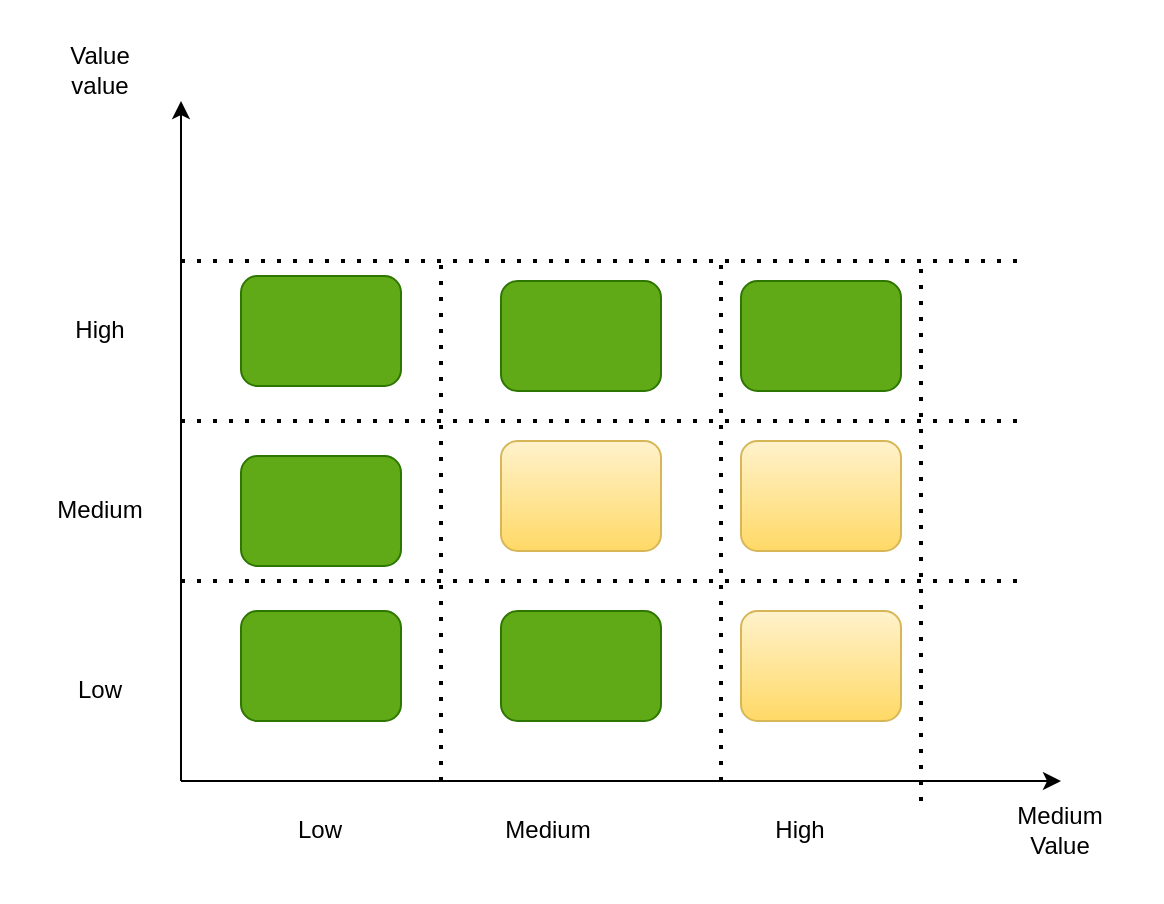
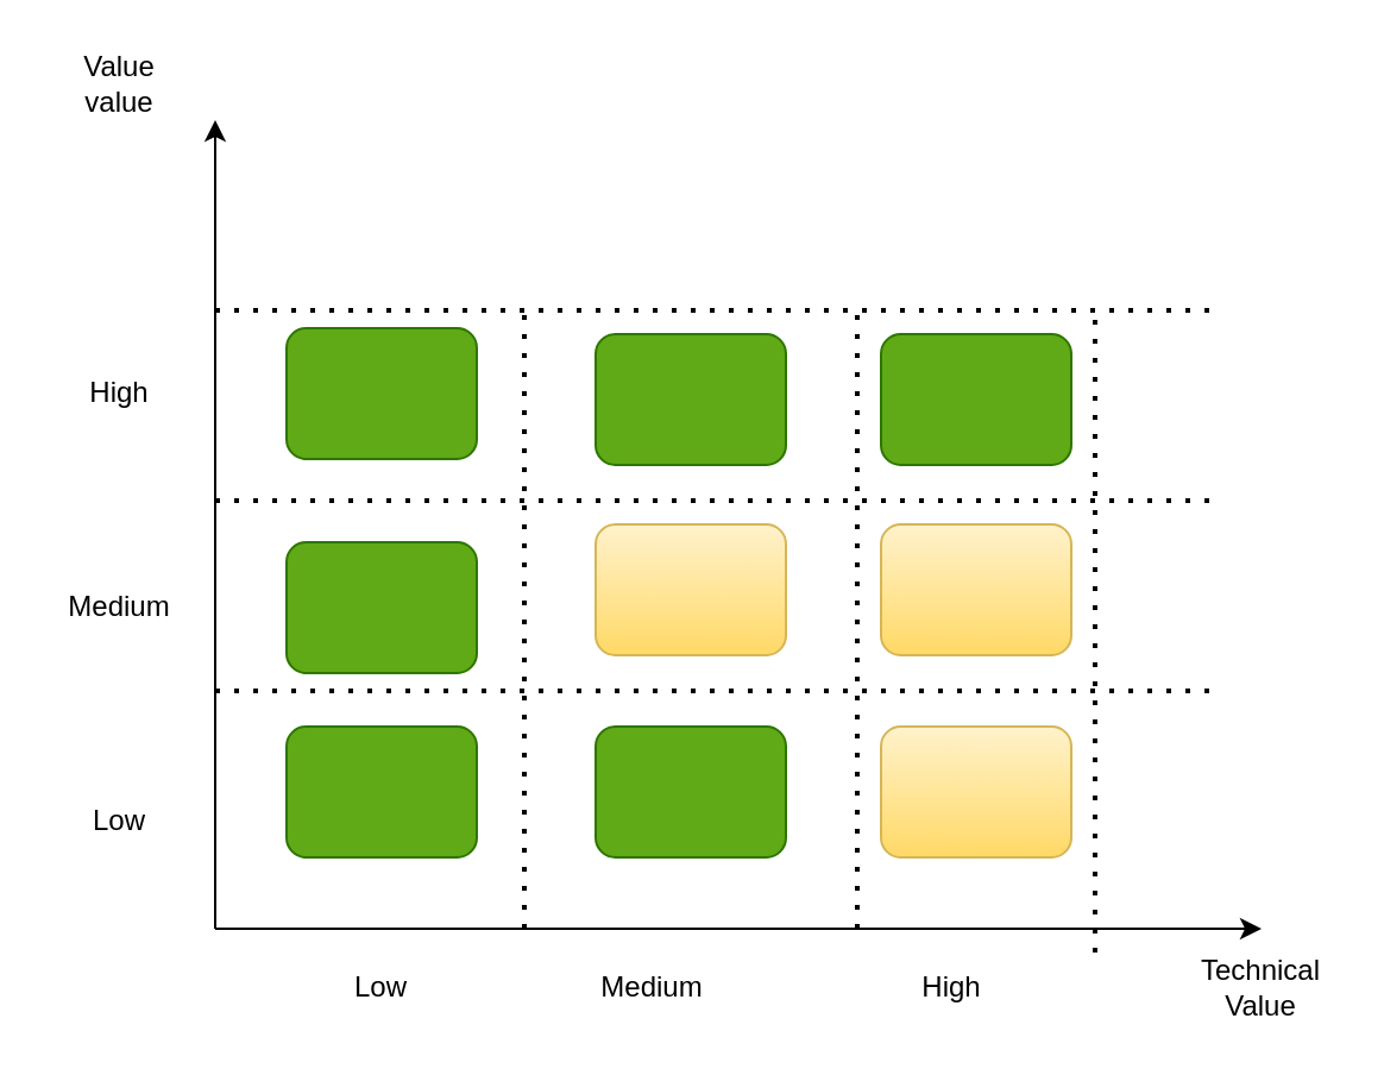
  <mxCell id="0" />
  <mxCell id="1" parent="0" />
  <mxCell id="2" value="" style="endArrow=classic;html=1;rounded=0;" parent="1" edge="1"><mxGeometry width="50" height="50" relative="1" as="geometry"><mxPoint x="90" y="390" as="sourcePoint" /><mxPoint x="90" y="50" as="targetPoint" /></mxGeometry></mxCell>
  <mxCell id="3" value="" style="endArrow=classic;html=1;rounded=0;" parent="1" edge="1"><mxGeometry width="50" height="50" relative="1" as="geometry"><mxPoint x="90" y="390" as="sourcePoint" /><mxPoint x="530" y="390" as="targetPoint" /></mxGeometry></mxCell>
  <mxCell id="4" value="Value&lt;br&gt;value" style="text;html=1;strokeColor=none;fillColor=none;align=center;verticalAlign=middle;whiteSpace=wrap;rounded=0;" parent="1" vertex="1"><mxGeometry x="20" y="20" width="60" height="30" as="geometry" /></mxCell>
- <mxCell id="5" value="Medium&lt;br&gt;Value" style="text;html=1;strokeColor=none;fillColor=none;align=center;verticalAlign=middle;whiteSpace=wrap;rounded=0;" parent="1" vertex="1"><mxGeometry x="500" y="400" width="60" height="30" as="geometry" /></mxCell>
+ <mxCell id="5" value="Technical&lt;br&gt;Value" style="text;html=1;strokeColor=none;fillColor=none;align=center;verticalAlign=middle;whiteSpace=wrap;rounded=0;" parent="1" vertex="1"><mxGeometry x="500" y="400" width="60" height="30" as="geometry" /></mxCell>
  <mxCell id="6" value="" style="endArrow=none;dashed=1;html=1;dashPattern=1 3;strokeWidth=2;rounded=0;" parent="1" edge="1"><mxGeometry width="50" height="50" relative="1" as="geometry"><mxPoint x="90" y="290" as="sourcePoint" /><mxPoint x="510" y="290" as="targetPoint" /></mxGeometry></mxCell>
  <mxCell id="7" value="" style="endArrow=none;dashed=1;html=1;dashPattern=1 3;strokeWidth=2;rounded=0;" parent="1" edge="1"><mxGeometry width="50" height="50" relative="1" as="geometry"><mxPoint x="90" y="210" as="sourcePoint" /><mxPoint x="510" y="210" as="targetPoint" /></mxGeometry></mxCell>
  <mxCell id="8" value="" style="endArrow=none;dashed=1;html=1;dashPattern=1 3;strokeWidth=2;rounded=0;" parent="1" edge="1"><mxGeometry width="50" height="50" relative="1" as="geometry"><mxPoint x="90" y="130" as="sourcePoint" /><mxPoint x="510" y="130" as="targetPoint" /></mxGeometry></mxCell>
  <mxCell id="9" value="High" style="text;html=1;strokeColor=none;fillColor=none;align=center;verticalAlign=middle;whiteSpace=wrap;rounded=0;" parent="1" vertex="1"><mxGeometry x="370" y="400" width="60" height="30" as="geometry" /></mxCell>
  <mxCell id="10" value="Medium" style="text;html=1;strokeColor=none;fillColor=none;align=center;verticalAlign=middle;whiteSpace=wrap;rounded=0;" parent="1" vertex="1"><mxGeometry x="244" y="400" width="60" height="30" as="geometry" /></mxCell>
  <mxCell id="11" value="Low" style="text;html=1;strokeColor=none;fillColor=none;align=center;verticalAlign=middle;whiteSpace=wrap;rounded=0;" parent="1" vertex="1"><mxGeometry x="130" y="400" width="60" height="30" as="geometry" /></mxCell>
  <mxCell id="12" value="Medium" style="text;html=1;strokeColor=none;fillColor=none;align=center;verticalAlign=middle;whiteSpace=wrap;rounded=0;" parent="1" vertex="1"><mxGeometry x="20" y="240" width="60" height="30" as="geometry" /></mxCell>
  <mxCell id="13" value="Low" style="text;html=1;strokeColor=none;fillColor=none;align=center;verticalAlign=middle;whiteSpace=wrap;rounded=0;" parent="1" vertex="1"><mxGeometry x="20" y="330" width="60" height="30" as="geometry" /></mxCell>
  <mxCell id="14" value="High" style="text;html=1;strokeColor=none;fillColor=none;align=center;verticalAlign=middle;whiteSpace=wrap;rounded=0;" parent="1" vertex="1"><mxGeometry x="20" y="150" width="60" height="30" as="geometry" /></mxCell>
  <mxCell id="15" value="" style="endArrow=none;dashed=1;html=1;dashPattern=1 3;strokeWidth=2;rounded=0;" parent="1" edge="1"><mxGeometry width="50" height="50" relative="1" as="geometry"><mxPoint x="220" y="390" as="sourcePoint" /><mxPoint x="220" y="130" as="targetPoint" /></mxGeometry></mxCell>
  <mxCell id="16" value="" style="endArrow=none;dashed=1;html=1;dashPattern=1 3;strokeWidth=2;rounded=0;" parent="1" edge="1"><mxGeometry width="50" height="50" relative="1" as="geometry"><mxPoint x="360" y="390" as="sourcePoint" /><mxPoint x="360" y="130" as="targetPoint" /></mxGeometry></mxCell>
  <mxCell id="17" value="" style="endArrow=none;dashed=1;html=1;dashPattern=1 3;strokeWidth=2;rounded=0;" parent="1" edge="1"><mxGeometry width="50" height="50" relative="1" as="geometry"><mxPoint x="460" y="400" as="sourcePoint" /><mxPoint x="460" y="130" as="targetPoint" /></mxGeometry></mxCell>
  <mxCell id="18" value="" style="rounded=1;whiteSpace=wrap;html=1;fillColor=#60a917;fontColor=#ffffff;strokeColor=#2D7600;" parent="1" vertex="1"><mxGeometry x="120" y="137.5" width="80" height="55" as="geometry" /></mxCell>
  <mxCell id="19" value="" style="rounded=1;whiteSpace=wrap;html=1;fillColor=#60a917;fontColor=#ffffff;strokeColor=#2D7600;" parent="1" vertex="1"><mxGeometry x="120" y="227.5" width="80" height="55" as="geometry" /></mxCell>
  <mxCell id="20" value="" style="rounded=1;whiteSpace=wrap;html=1;fillColor=#60a917;fontColor=#ffffff;strokeColor=#2D7600;" parent="1" vertex="1"><mxGeometry x="120" y="305" width="80" height="55" as="geometry" /></mxCell>
  <mxCell id="21" value="" style="rounded=1;whiteSpace=wrap;html=1;fillColor=#60a917;fontColor=#ffffff;strokeColor=#2D7600;" parent="1" vertex="1"><mxGeometry x="250" y="305" width="80" height="55" as="geometry" /></mxCell>
  <mxCell id="22" value="" style="rounded=1;whiteSpace=wrap;html=1;fillColor=#fff2cc;gradientColor=#ffd966;strokeColor=#d6b656;" parent="1" vertex="1"><mxGeometry x="370" y="305" width="80" height="55" as="geometry" /></mxCell>
  <mxCell id="23" value="" style="rounded=1;whiteSpace=wrap;html=1;fillColor=#fff2cc;gradientColor=#ffd966;strokeColor=#d6b656;" parent="1" vertex="1"><mxGeometry x="250" y="220" width="80" height="55" as="geometry" /></mxCell>
  <mxCell id="24" value="" style="rounded=1;whiteSpace=wrap;html=1;fillColor=#fff2cc;gradientColor=#ffd966;strokeColor=#d6b656;" parent="1" vertex="1"><mxGeometry x="370" y="220" width="80" height="55" as="geometry" /></mxCell>
  <mxCell id="25" value="" style="rounded=1;whiteSpace=wrap;html=1;fillColor=#60a917;fontColor=#ffffff;strokeColor=#2D7600;" parent="1" vertex="1"><mxGeometry x="250" y="140" width="80" height="55" as="geometry" /></mxCell>
  <mxCell id="26" value="" style="rounded=1;whiteSpace=wrap;html=1;fillColor=#60a917;fontColor=#ffffff;strokeColor=#2D7600;" parent="1" vertex="1"><mxGeometry x="370" y="140" width="80" height="55" as="geometry" /></mxCell>
